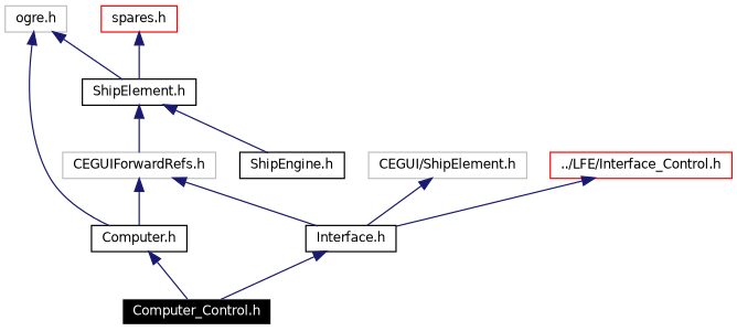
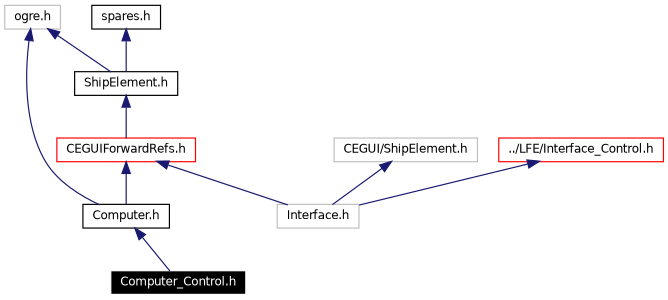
  digraph {
    node [color=black fontname=Helvetica fontsize=10 shape=record]
    edge [color=midnightblue dir=back fontname=Helvetica fontsize=10 labelfontname=Helvetica labelfontsize=10 style=solid]
    n1 [color=white fillcolor=black fontcolor=white height=0.2 label="Computer_Control.h" style=filled width=0.4]
-   n2 [height=0.2 label="Interface.h" width=0.4]
+   n2 [color=grey75 height=0.2 label="Interface.h" width=0.4]
    n3 [height=0.2 label="Computer.h" width=0.4]
-   n4 [color=grey75 height=0.2 label="CEGUIForwardRefs.h" width=0.4]
+   n4 [color=red height=0.2 label="CEGUIForwardRefs.h" width=0.4]
    n5 [color=grey75 height=0.2 label="CEGUI/ShipElement.h" width=0.4]
    n6 [color=red height=0.2 label="../LFE/Interface_Control.h" width=0.4]
    n7 [color=grey75 height=0.2 label="ogre.h" width=0.4]
    n8 [height=0.2 label="ShipElement.h" width=0.4]
-   n9 [height=0.2 label="ShipEngine.h" width=0.4]
-   n10 [color=red height=0.2 label="spares.h" width=0.4]
-   n2 -> n1
+   n10 [height=0.2 label="spares.h" width=0.4]
    n3 -> n1
    n4 -> n2
    n4 -> n3
    n5 -> n2
    n6 -> n2
    n7 -> n3
    n7 -> n8
    n8 -> n4
-   n8 -> n9
    n10 -> n8
  }
